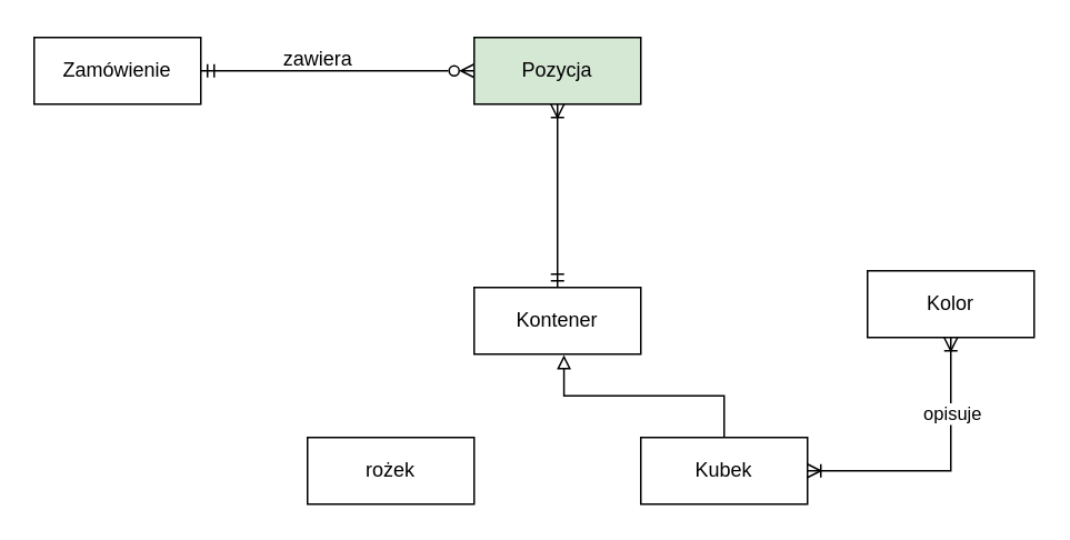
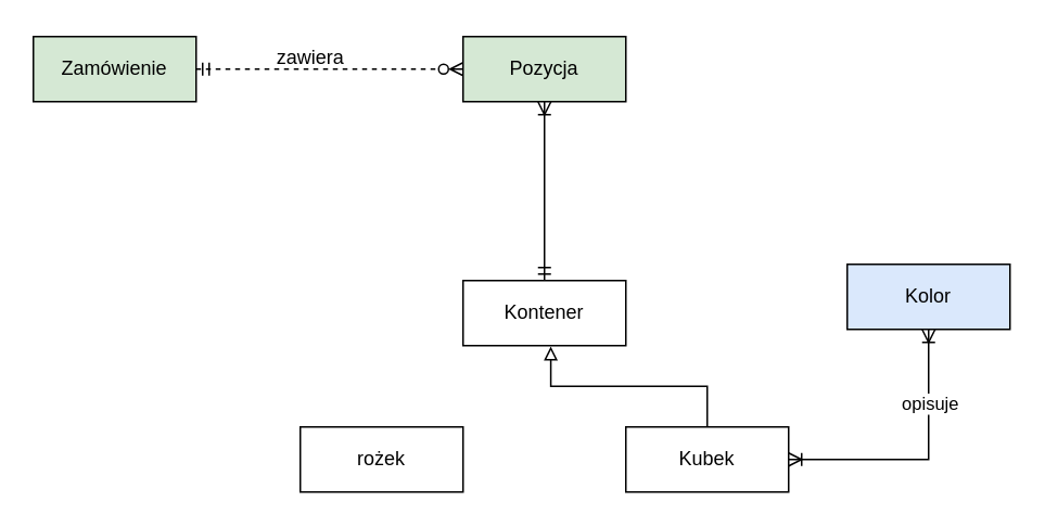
  <mxCell id="0" />
  <mxCell id="1" parent="0" />
  <mxCell id="2" style="edgeStyle=orthogonalEdgeStyle;rounded=0;orthogonalLoop=1;jettySize=auto;html=1;entryX=0.5;entryY=1;entryDx=0;entryDy=0;endArrow=ERoneToMany;endFill=0;startArrow=ERmandOne;startFill=0;" edge="1" parent="1" source="3" target="6"><mxGeometry relative="1" as="geometry" /></mxCell>
  <mxCell id="3" value="Kontener" style="whiteSpace=wrap;html=1;align=center;" vertex="1" parent="1"><mxGeometry x="284" y="172" width="100" height="40" as="geometry" /></mxCell>
- <mxCell id="4" style="edgeStyle=orthogonalEdgeStyle;rounded=0;orthogonalLoop=1;jettySize=auto;html=1;entryX=0;entryY=0.5;entryDx=0;entryDy=0;endArrow=ERzeroToMany;endFill=0;startArrow=ERmandOne;startFill=0;" edge="1" parent="1" source="5" target="6"><mxGeometry relative="1" as="geometry" /></mxCell>
- <mxCell id="5" value="Zamówienie" style="whiteSpace=wrap;html=1;align=center;" vertex="1" parent="1"><mxGeometry x="20" y="22" width="100" height="40" as="geometry" /></mxCell>
+ <mxCell id="4" style="edgeStyle=orthogonalEdgeStyle;rounded=0;orthogonalLoop=1;jettySize=auto;html=1;entryX=0;entryY=0.5;entryDx=0;entryDy=0;endArrow=ERzeroToMany;endFill=0;startArrow=ERmandOne;startFill=0;dashed=1;" edge="1" parent="1" source="5" target="6"><mxGeometry relative="1" as="geometry" /></mxCell>
+ <mxCell id="5" value="Zamówienie" style="whiteSpace=wrap;html=1;align=center;fillColor=#d5e8d4;" vertex="1" parent="1"><mxGeometry x="20" y="22" width="100" height="40" as="geometry" /></mxCell>
  <mxCell id="6" value="Pozycja" style="whiteSpace=wrap;html=1;align=center;fillColor=#d5e8d4;" vertex="1" parent="1"><mxGeometry x="284" y="22" width="100" height="40" as="geometry" /></mxCell>
  <mxCell id="7" style="edgeStyle=orthogonalEdgeStyle;rounded=0;orthogonalLoop=1;jettySize=auto;html=1;entryX=0.5;entryY=1;entryDx=0;entryDy=0;startArrow=ERoneToMany;startFill=0;endArrow=ERoneToMany;endFill=0;" edge="1" parent="1" source="9" target="12"><mxGeometry relative="1" as="geometry" /></mxCell>
  <mxCell id="8" value="opisuje" style="edgeLabel;html=1;align=center;verticalAlign=middle;resizable=0;points=[];" vertex="1" connectable="0" parent="7"><mxGeometry x="0.452" relative="1" as="geometry"><mxPoint as="offset" /></mxGeometry></mxCell>
  <mxCell id="9" value="Kubek" style="whiteSpace=wrap;html=1;align=center;" vertex="1" parent="1"><mxGeometry x="384" y="262" width="100" height="40" as="geometry" /></mxCell>
  <mxCell id="10" value="rożek" style="whiteSpace=wrap;html=1;align=center;" vertex="1" parent="1"><mxGeometry x="184" y="262" width="100" height="40" as="geometry" /></mxCell>
  <mxCell id="11" value="zawiera" style="text;html=1;align=center;verticalAlign=middle;resizable=0;points=[];autosize=1;strokeColor=none;fillColor=none;" vertex="1" parent="1"><mxGeometry x="160" y="20" width="60" height="30" as="geometry" /></mxCell>
- <mxCell id="12" value="Kolor" style="whiteSpace=wrap;html=1;align=center;" vertex="1" parent="1"><mxGeometry x="520" y="162" width="100" height="40" as="geometry" /></mxCell>
+ <mxCell id="12" value="Kolor" style="whiteSpace=wrap;html=1;align=center;fillColor=#dae8fc;" vertex="1" parent="1"><mxGeometry x="520" y="162" width="100" height="40" as="geometry" /></mxCell>
  <mxCell id="13" style="edgeStyle=orthogonalEdgeStyle;rounded=0;orthogonalLoop=1;jettySize=auto;html=1;startArrow=block;startFill=0;endArrow=none;endFill=0;exitX=0.539;exitY=1.014;exitDx=0;exitDy=0;exitPerimeter=0;" edge="1" parent="1" source="3" target="9"><mxGeometry relative="1" as="geometry"><mxPoint x="416.529" y="242" as="sourcePoint" /><mxPoint x="320" y="290.52" as="targetPoint" /></mxGeometry></mxCell>
